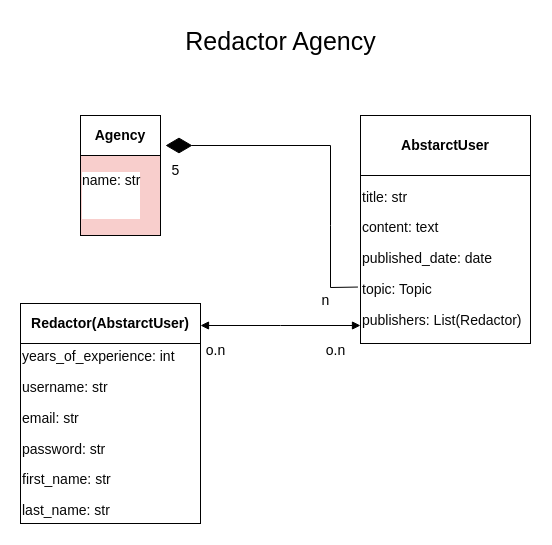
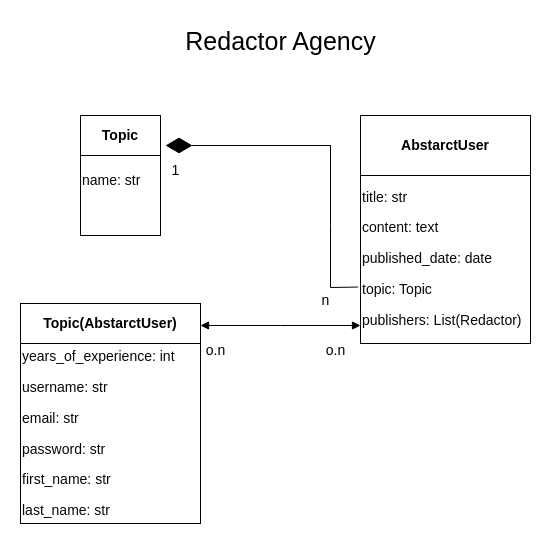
  <mxCell id="0" />
  <mxCell id="1" parent="0" />
  <mxCell id="2" value="&lt;div style=&quot;background-color: rgb(255, 255, 255); color: rgb(8, 8, 8); font-size: 14px;&quot;&gt;&lt;pre style=&quot;&quot;&gt;&lt;font face=&quot;Helvetica&quot;&gt;title: str&lt;/font&gt;&lt;/pre&gt;&lt;pre style=&quot;&quot;&gt;&lt;font style=&quot;font-size: 14px;&quot; face=&quot;Helvetica&quot;&gt;content: text&lt;/font&gt;&lt;/pre&gt;&lt;pre style=&quot;&quot;&gt;&lt;div style=&quot;&quot;&gt;&lt;pre style=&quot;&quot;&gt;&lt;font face=&quot;Helvetica&quot;&gt;published_date: date&lt;/font&gt;&lt;/pre&gt;&lt;pre style=&quot;&quot;&gt;&lt;font face=&quot;Helvetica&quot;&gt;topic: Topic&lt;/font&gt;&lt;/pre&gt;&lt;pre style=&quot;&quot;&gt;&lt;font face=&quot;Helvetica&quot;&gt;publishers: List(Redactor)&lt;/font&gt;&lt;/pre&gt;&lt;/div&gt;&lt;/pre&gt;&lt;/div&gt;" style="whiteSpace=wrap;html=1;aspect=fixed;fontFamily=Times New Roman;fontSize=12;align=left;" parent="1" vertex="1"><mxGeometry x="360" y="173" width="170" height="170" as="geometry" /></mxCell>
  <mxCell id="3" value="&lt;div style=&quot;background-color: rgb(255, 255, 255);&quot;&gt;&lt;pre style=&quot;&quot;&gt;&lt;font face=&quot;Helvetica&quot;&gt;&lt;span style=&quot;font-size: 14px;&quot;&gt;&lt;b&gt;AbstarctUser&lt;/b&gt;&lt;/span&gt;&lt;/font&gt;&lt;/pre&gt;&lt;/div&gt;" style="rounded=0;whiteSpace=wrap;html=1;fontFamily=Times New Roman;fontSize=12;" parent="1" vertex="1"><mxGeometry x="360" y="115" width="170" height="60" as="geometry" /></mxCell>
  <mxCell id="4" value="&lt;div style=&quot;background-color: rgb(255, 255, 255); color: rgb(8, 8, 8); font-size: 14px;&quot;&gt;&lt;pre style=&quot;&quot;&gt;&lt;font style=&quot;font-size: 14px;&quot; face=&quot;Helvetica&quot;&gt;years_of_experience: int&lt;/font&gt;&lt;/pre&gt;&lt;pre style=&quot;&quot;&gt;&lt;font style=&quot;font-size: 14px;&quot; face=&quot;Helvetica&quot;&gt;username: str&lt;/font&gt;&lt;/pre&gt;&lt;pre style=&quot;&quot;&gt;&lt;div style=&quot;&quot;&gt;&lt;pre style=&quot;&quot;&gt;&lt;font style=&quot;font-size: 14px;&quot; face=&quot;Helvetica&quot;&gt;email: str&lt;/font&gt;&lt;/pre&gt;&lt;pre style=&quot;&quot;&gt;&lt;div style=&quot;&quot;&gt;&lt;pre style=&quot;&quot;&gt;&lt;font style=&quot;font-size: 14px;&quot; face=&quot;Helvetica&quot;&gt;password: str&lt;/font&gt;&lt;/pre&gt;&lt;pre style=&quot;&quot;&gt;&lt;div style=&quot;&quot;&gt;&lt;pre style=&quot;&quot;&gt;&lt;font style=&quot;font-size: 14px;&quot; face=&quot;Helvetica&quot;&gt;first_name: str&lt;/font&gt;&lt;/pre&gt;&lt;pre style=&quot;&quot;&gt;&lt;font style=&quot;font-size: 14px;&quot; face=&quot;Helvetica&quot;&gt;last_name: str&lt;/font&gt;&lt;/pre&gt;&lt;/div&gt;&lt;/pre&gt;&lt;/div&gt;&lt;/pre&gt;&lt;/div&gt;&lt;/pre&gt;&lt;/div&gt;" style="whiteSpace=wrap;html=1;aspect=fixed;fontFamily=Times New Roman;fontSize=12;align=left;" parent="1" vertex="1"><mxGeometry x="20" y="343" width="180" height="180" as="geometry" /></mxCell>
- <mxCell id="5" value="&lt;div style=&quot;background-color: rgb(255, 255, 255);&quot;&gt;&lt;pre style=&quot;&quot;&gt;&lt;font face=&quot;Helvetica&quot;&gt;&lt;span style=&quot;font-size: 14px;&quot;&gt;&lt;b&gt;Redactor(AbstarctUser)&lt;/b&gt;&lt;/span&gt;&lt;/font&gt;&lt;/pre&gt;&lt;/div&gt;" style="rounded=0;whiteSpace=wrap;html=1;fontFamily=Times New Roman;fontSize=12;" parent="1" vertex="1"><mxGeometry x="20" y="303" width="180" height="40" as="geometry" /></mxCell>
- <mxCell id="6" value="5" style="text;html=1;resizable=0;autosize=1;align=center;verticalAlign=middle;points=[];fillColor=none;strokeColor=none;rounded=0;fontFamily=Helvetica;fontSize=14;" parent="1" vertex="1"><mxGeometry x="160" y="155" width="30" height="30" as="geometry" /></mxCell>
+ <mxCell id="5" value="&lt;div style=&quot;background-color: rgb(255, 255, 255);&quot;&gt;&lt;pre style=&quot;&quot;&gt;&lt;font face=&quot;Helvetica&quot;&gt;&lt;span style=&quot;font-size: 14px;&quot;&gt;&lt;b&gt;Topic(AbstarctUser)&lt;/b&gt;&lt;/span&gt;&lt;/font&gt;&lt;/pre&gt;&lt;/div&gt;" style="rounded=0;whiteSpace=wrap;html=1;fontFamily=Times New Roman;fontSize=12;" parent="1" vertex="1"><mxGeometry x="20" y="303" width="180" height="40" as="geometry" /></mxCell>
+ <mxCell id="6" value="1" style="text;html=1;resizable=0;autosize=1;align=center;verticalAlign=middle;points=[];fillColor=none;strokeColor=none;rounded=0;fontFamily=Helvetica;fontSize=14;" parent="1" vertex="1"><mxGeometry x="160" y="155" width="30" height="30" as="geometry" /></mxCell>
  <mxCell id="7" value="n" style="text;html=1;resizable=0;autosize=1;align=center;verticalAlign=middle;points=[];fillColor=none;strokeColor=none;rounded=0;fontFamily=Helvetica;fontSize=14;" parent="1" vertex="1"><mxGeometry x="310" y="285" width="30" height="30" as="geometry" /></mxCell>
  <mxCell id="8" value="o.n" style="text;html=1;resizable=0;autosize=1;align=center;verticalAlign=middle;points=[];fillColor=none;strokeColor=none;rounded=0;fontFamily=Helvetica;fontSize=14;" parent="1" vertex="1"><mxGeometry x="195" y="335" width="40" height="30" as="geometry" /></mxCell>
  <mxCell id="9" value="o.n" style="text;html=1;resizable=0;autosize=1;align=center;verticalAlign=middle;points=[];fillColor=none;strokeColor=none;rounded=0;fontFamily=Helvetica;fontSize=14;" parent="1" vertex="1"><mxGeometry x="315" y="335" width="40" height="30" as="geometry" /></mxCell>
  <mxCell id="10" value="Redactor Agency" style="text;html=1;align=center;verticalAlign=middle;resizable=0;points=[];autosize=1;strokeColor=none;fillColor=none;fontSize=25;" parent="1" vertex="1"><mxGeometry x="160" y="20" width="240" height="40" as="geometry" /></mxCell>
  <mxCell id="11" value="" style="endArrow=block;startArrow=block;endFill=1;startFill=1;html=1;rounded=0;" edge="1" parent="1"><mxGeometry width="160" relative="1" as="geometry"><mxPoint x="200" y="325" as="sourcePoint" /><mxPoint x="360" y="325" as="targetPoint" /><Array as="points"><mxPoint x="280" y="325" /></Array></mxGeometry></mxCell>
  <mxCell id="12" value="" style="endArrow=diamondThin;endFill=1;endSize=24;html=1;rounded=0;exitX=-0.015;exitY=0.668;exitDx=0;exitDy=0;exitPerimeter=0;entryX=1;entryY=0.5;entryDx=0;entryDy=0;" edge="1" parent="1" source="2"><mxGeometry width="160" relative="1" as="geometry"><mxPoint x="35" y="155" as="sourcePoint" /><mxPoint x="165" y="145" as="targetPoint" /><Array as="points"><mxPoint x="330" y="287" /><mxPoint x="330" y="225" /><mxPoint x="330" y="145" /></Array></mxGeometry></mxCell>
- <mxCell id="13" value="&lt;div style=&quot;background-color: rgb(255, 255, 255); color: rgb(8, 8, 8); font-size: 14px;&quot;&gt;&lt;pre style=&quot;&quot;&gt;&lt;font style=&quot;font-size: 14px;&quot; face=&quot;Helvetica&quot;&gt;name: str&lt;/font&gt;&lt;/pre&gt;&lt;pre style=&quot;&quot;&gt;&lt;br&gt;&lt;/pre&gt;&lt;/div&gt;" style="whiteSpace=wrap;html=1;aspect=fixed;fontFamily=Times New Roman;fontSize=12;align=left;fillColor=#f8cecc;" vertex="1" parent="1"><mxGeometry x="80" y="155" width="80" height="80" as="geometry" /></mxCell>
- <mxCell id="14" value="&lt;div style=&quot;background-color: rgb(255, 255, 255);&quot;&gt;&lt;pre style=&quot;&quot;&gt;&lt;font face=&quot;Helvetica&quot;&gt;&lt;span style=&quot;font-size: 14px;&quot;&gt;&lt;b&gt;Agency&lt;/b&gt;&lt;/span&gt;&lt;/font&gt;&lt;/pre&gt;&lt;/div&gt;" style="rounded=0;whiteSpace=wrap;html=1;fontFamily=Times New Roman;fontSize=12;" vertex="1" parent="1"><mxGeometry x="80" y="115" width="80" height="40" as="geometry" /></mxCell>
+ <mxCell id="13" value="&lt;div style=&quot;background-color: rgb(255, 255, 255); color: rgb(8, 8, 8); font-size: 14px;&quot;&gt;&lt;pre style=&quot;&quot;&gt;&lt;font style=&quot;font-size: 14px;&quot; face=&quot;Helvetica&quot;&gt;name: str&lt;/font&gt;&lt;/pre&gt;&lt;pre style=&quot;&quot;&gt;&lt;br&gt;&lt;/pre&gt;&lt;/div&gt;" style="whiteSpace=wrap;html=1;aspect=fixed;fontFamily=Times New Roman;fontSize=12;align=left;" vertex="1" parent="1"><mxGeometry x="80" y="155" width="80" height="80" as="geometry" /></mxCell>
+ <mxCell id="14" value="&lt;div style=&quot;background-color: rgb(255, 255, 255);&quot;&gt;&lt;pre style=&quot;&quot;&gt;&lt;font face=&quot;Helvetica&quot;&gt;&lt;span style=&quot;font-size: 14px;&quot;&gt;&lt;b&gt;Topic&lt;/b&gt;&lt;/span&gt;&lt;/font&gt;&lt;/pre&gt;&lt;/div&gt;" style="rounded=0;whiteSpace=wrap;html=1;fontFamily=Times New Roman;fontSize=12;" vertex="1" parent="1"><mxGeometry x="80" y="115" width="80" height="40" as="geometry" /></mxCell>
